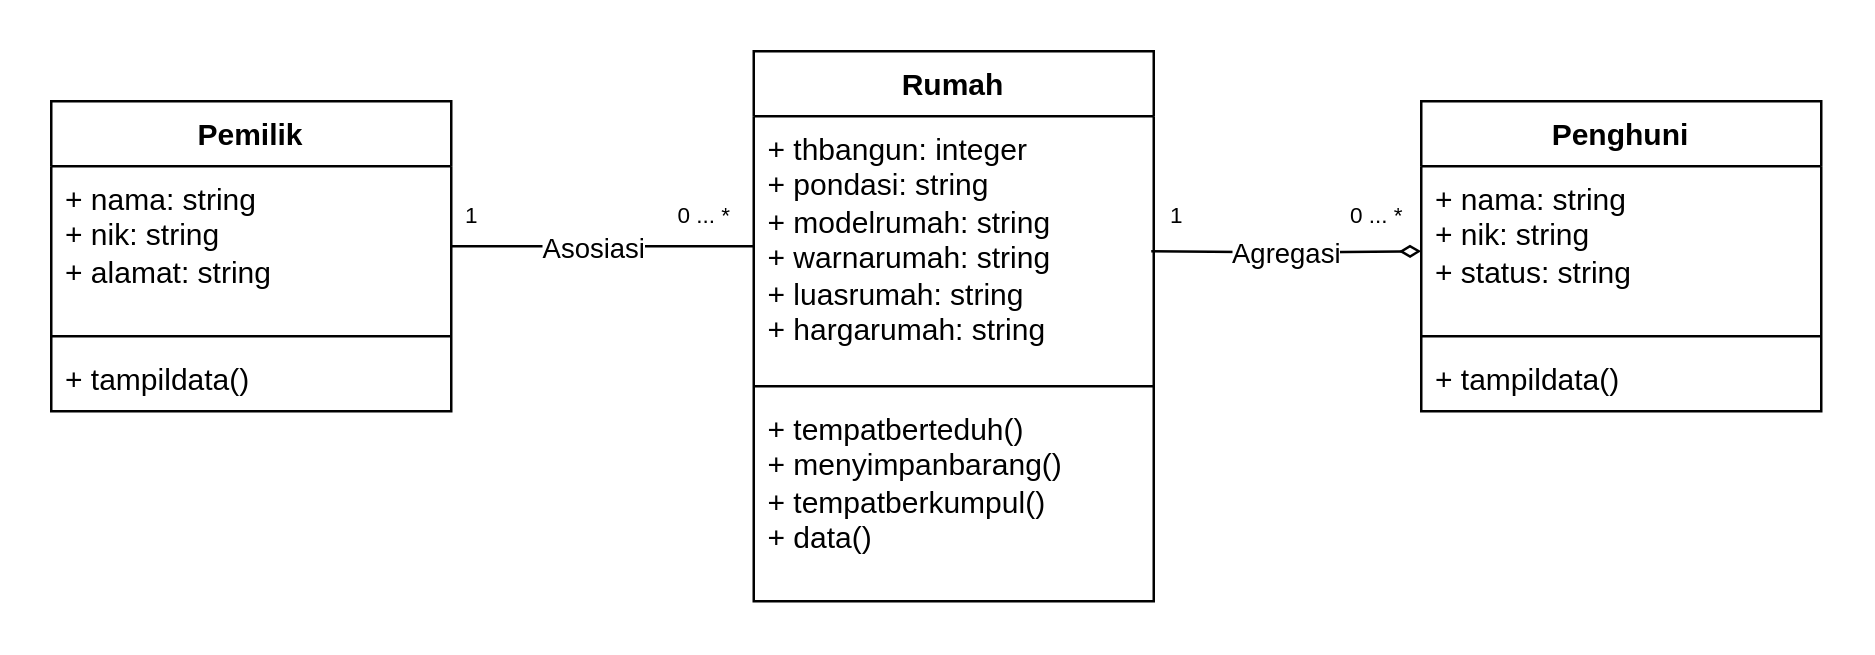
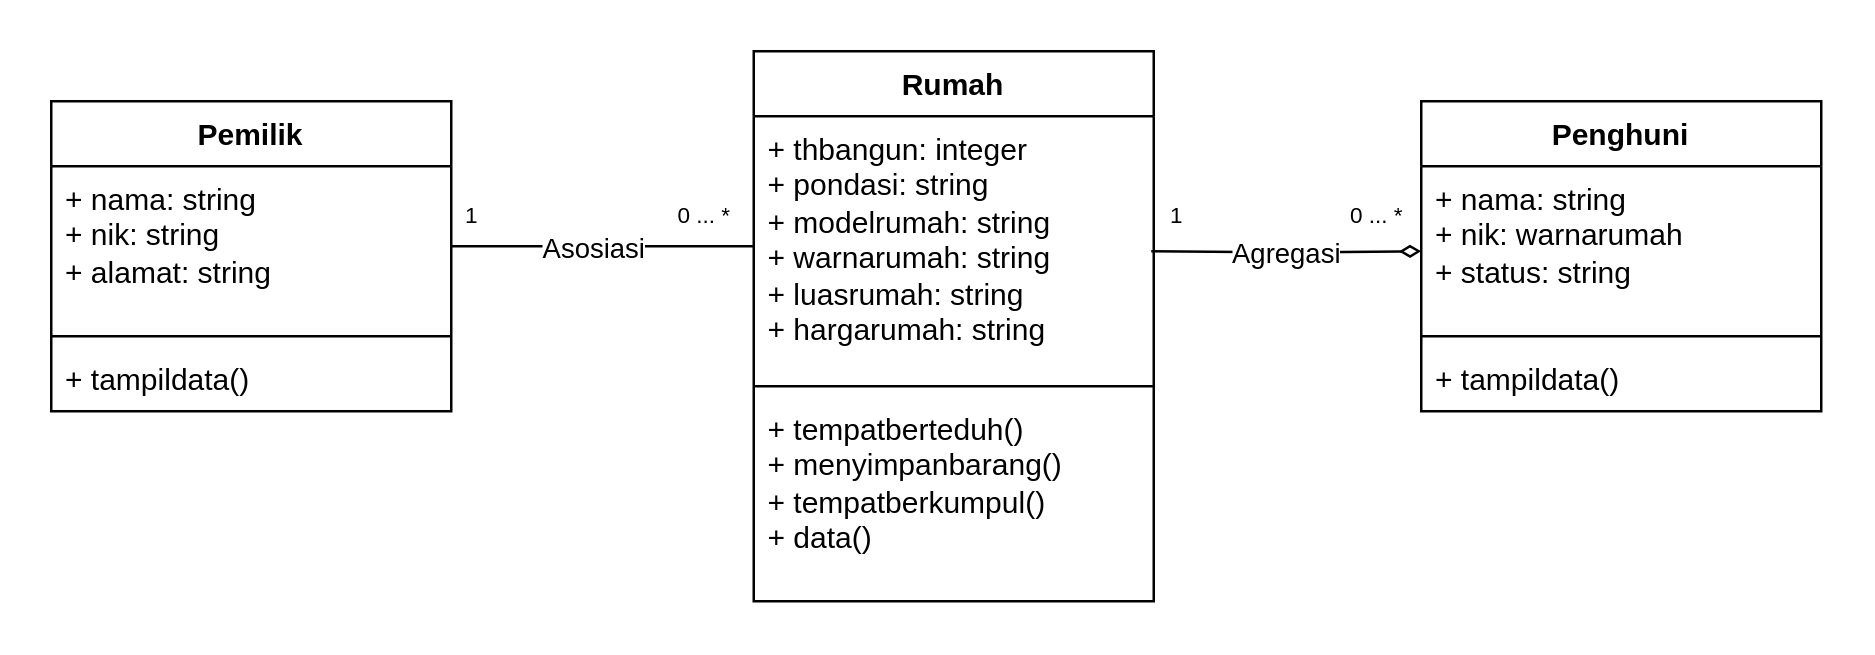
  <mxCell id="0" />
  <mxCell id="1" parent="0" />
  <mxCell id="2" value="" style="edgeStyle=orthogonalEdgeStyle;rounded=0;orthogonalLoop=1;jettySize=auto;html=1;endArrow=diamondThin;endFill=0;entryX=0;entryY=0.531;entryDx=0;entryDy=0;entryPerimeter=0;" edge="1" parent="1" target="15"><mxGeometry relative="1" as="geometry"><mxPoint x="460" y="100" as="sourcePoint" /><mxPoint x="580" y="100" as="targetPoint" /></mxGeometry></mxCell>
  <mxCell id="3" value="Agregasi" style="edgeLabel;html=1;align=center;verticalAlign=middle;resizable=0;points=[];" vertex="1" connectable="0" parent="2"><mxGeometry x="-0.189" y="2" relative="1" as="geometry"><mxPoint x="9" y="2" as="offset" /></mxGeometry></mxCell>
  <mxCell id="4" value="Rumah" style="swimlane;fontStyle=1;align=center;verticalAlign=top;childLayout=stackLayout;horizontal=1;startSize=26;horizontalStack=0;resizeParent=1;resizeParentMax=0;resizeLast=0;collapsible=1;marginBottom=0;whiteSpace=wrap;html=1;" vertex="1" parent="1"><mxGeometry x="301" y="20" width="160" height="220" as="geometry" /></mxCell>
  <mxCell id="5" value="+ thbangun: integer&lt;div&gt;+ pondasi: string&lt;/div&gt;&lt;div&gt;+ modelrumah: string&lt;/div&gt;&lt;div&gt;+ warnarumah: string&lt;/div&gt;&lt;div&gt;+ luasrumah: string&lt;/div&gt;&lt;div&gt;+ hargarumah: string&lt;/div&gt;&lt;div&gt;&lt;div&gt;&lt;br&gt;&lt;/div&gt;&lt;/div&gt;" style="text;strokeColor=none;fillColor=none;align=left;verticalAlign=top;spacingLeft=4;spacingRight=4;overflow=hidden;rotatable=0;points=[[0,0.5],[1,0.5]];portConstraint=eastwest;whiteSpace=wrap;html=1;" vertex="1" parent="4"><mxGeometry y="26" width="160" height="104" as="geometry" /></mxCell>
  <mxCell id="6" value="" style="line;strokeWidth=1;fillColor=none;align=left;verticalAlign=middle;spacingTop=-1;spacingLeft=3;spacingRight=3;rotatable=0;labelPosition=right;points=[];portConstraint=eastwest;strokeColor=inherit;" vertex="1" parent="4"><mxGeometry y="130" width="160" height="8" as="geometry" /></mxCell>
  <mxCell id="7" value="+ tempatberteduh()&lt;div&gt;+ menyimpanbarang()&lt;/div&gt;&lt;div&gt;+ tempatberkumpul()&lt;/div&gt;&lt;div&gt;+ data()&lt;/div&gt;" style="text;strokeColor=none;fillColor=none;align=left;verticalAlign=top;spacingLeft=4;spacingRight=4;overflow=hidden;rotatable=0;points=[[0,0.5],[1,0.5]];portConstraint=eastwest;whiteSpace=wrap;html=1;" vertex="1" parent="4"><mxGeometry y="138" width="160" height="82" as="geometry" /></mxCell>
  <mxCell id="8" value="Pemilik" style="swimlane;fontStyle=1;align=center;verticalAlign=top;childLayout=stackLayout;horizontal=1;startSize=26;horizontalStack=0;resizeParent=1;resizeParentMax=0;resizeLast=0;collapsible=1;marginBottom=0;whiteSpace=wrap;html=1;" vertex="1" parent="1"><mxGeometry x="20" y="40" width="160" height="124" as="geometry" /></mxCell>
  <mxCell id="9" value="+ nama: string&lt;div&gt;+ nik: string&lt;/div&gt;&lt;div&gt;+ alamat: string&lt;/div&gt;" style="text;strokeColor=none;fillColor=none;align=left;verticalAlign=top;spacingLeft=4;spacingRight=4;overflow=hidden;rotatable=0;points=[[0,0.5],[1,0.5]];portConstraint=eastwest;whiteSpace=wrap;html=1;" vertex="1" parent="8"><mxGeometry y="26" width="160" height="64" as="geometry" /></mxCell>
  <mxCell id="10" value="" style="line;strokeWidth=1;fillColor=none;align=left;verticalAlign=middle;spacingTop=-1;spacingLeft=3;spacingRight=3;rotatable=0;labelPosition=right;points=[];portConstraint=eastwest;strokeColor=inherit;" vertex="1" parent="8"><mxGeometry y="90" width="160" height="8" as="geometry" /></mxCell>
  <mxCell id="11" value="+ tampildata()" style="text;strokeColor=none;fillColor=none;align=left;verticalAlign=top;spacingLeft=4;spacingRight=4;overflow=hidden;rotatable=0;points=[[0,0.5],[1,0.5]];portConstraint=eastwest;whiteSpace=wrap;html=1;" vertex="1" parent="8"><mxGeometry y="98" width="160" height="26" as="geometry" /></mxCell>
  <mxCell id="12" value="" style="edgeStyle=orthogonalEdgeStyle;rounded=0;orthogonalLoop=1;jettySize=auto;html=1;endArrow=none;startFill=0;" edge="1" parent="1" source="9" target="5"><mxGeometry relative="1" as="geometry" /></mxCell>
  <mxCell id="13" value="Asosiasi" style="edgeLabel;html=1;align=center;verticalAlign=middle;resizable=0;points=[];" vertex="1" connectable="0" parent="12"><mxGeometry y="-2" relative="1" as="geometry"><mxPoint x="-5" y="-2" as="offset" /></mxGeometry></mxCell>
  <mxCell id="14" value="Penghuni" style="swimlane;fontStyle=1;align=center;verticalAlign=top;childLayout=stackLayout;horizontal=1;startSize=26;horizontalStack=0;resizeParent=1;resizeParentMax=0;resizeLast=0;collapsible=1;marginBottom=0;whiteSpace=wrap;html=1;" vertex="1" parent="1"><mxGeometry x="568" y="40" width="160" height="124" as="geometry" /></mxCell>
- <mxCell id="15" value="+ nama: string&lt;div&gt;+ nik: string&lt;/div&gt;&lt;div&gt;+ status: string&lt;/div&gt;" style="text;strokeColor=none;fillColor=none;align=left;verticalAlign=top;spacingLeft=4;spacingRight=4;overflow=hidden;rotatable=0;points=[[0,0.5],[1,0.5]];portConstraint=eastwest;whiteSpace=wrap;html=1;" vertex="1" parent="14"><mxGeometry y="26" width="160" height="64" as="geometry" /></mxCell>
+ <mxCell id="15" value="+ nama: string&lt;div&gt;+ nik: warnarumah&lt;/div&gt;&lt;div&gt;+ status: string&lt;/div&gt;" style="text;strokeColor=none;fillColor=none;align=left;verticalAlign=top;spacingLeft=4;spacingRight=4;overflow=hidden;rotatable=0;points=[[0,0.5],[1,0.5]];portConstraint=eastwest;whiteSpace=wrap;html=1;" vertex="1" parent="14"><mxGeometry y="26" width="160" height="64" as="geometry" /></mxCell>
  <mxCell id="16" value="" style="line;strokeWidth=1;fillColor=none;align=left;verticalAlign=middle;spacingTop=-1;spacingLeft=3;spacingRight=3;rotatable=0;labelPosition=right;points=[];portConstraint=eastwest;strokeColor=inherit;" vertex="1" parent="14"><mxGeometry y="90" width="160" height="8" as="geometry" /></mxCell>
  <mxCell id="17" value="+ tampildata()" style="text;strokeColor=none;fillColor=none;align=left;verticalAlign=top;spacingLeft=4;spacingRight=4;overflow=hidden;rotatable=0;points=[[0,0.5],[1,0.5]];portConstraint=eastwest;whiteSpace=wrap;html=1;" vertex="1" parent="14"><mxGeometry y="98" width="160" height="26" as="geometry" /></mxCell>
  <mxCell id="18" value="&lt;font style=&quot;font-size: 9px;&quot;&gt;1&lt;/font&gt;" style="text;html=1;align=center;verticalAlign=middle;resizable=0;points=[];autosize=1;strokeColor=none;fillColor=none;" vertex="1" parent="1"><mxGeometry x="455" y="70" width="30" height="30" as="geometry" /></mxCell>
  <mxCell id="19" value="&lt;font style=&quot;font-size: 9px;&quot;&gt;0 ... *&lt;/font&gt;" style="text;html=1;align=center;verticalAlign=middle;resizable=0;points=[];autosize=1;strokeColor=none;fillColor=none;" vertex="1" parent="1"><mxGeometry x="530" y="70" width="40" height="30" as="geometry" /></mxCell>
  <mxCell id="20" value="&lt;font style=&quot;font-size: 9px;&quot;&gt;1&lt;/font&gt;" style="text;html=1;align=center;verticalAlign=middle;resizable=0;points=[];autosize=1;strokeColor=none;fillColor=none;" vertex="1" parent="1"><mxGeometry x="173" y="70" width="30" height="30" as="geometry" /></mxCell>
  <mxCell id="21" value="&lt;font style=&quot;font-size: 9px;&quot;&gt;0 ... *&lt;/font&gt;" style="text;html=1;align=center;verticalAlign=middle;resizable=0;points=[];autosize=1;strokeColor=none;fillColor=none;" vertex="1" parent="1"><mxGeometry x="261" y="70" width="40" height="30" as="geometry" /></mxCell>
